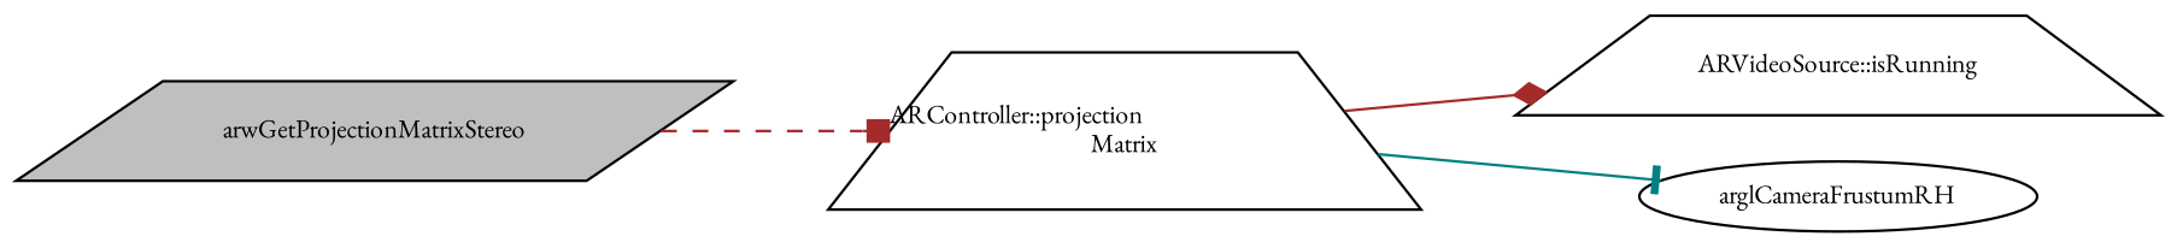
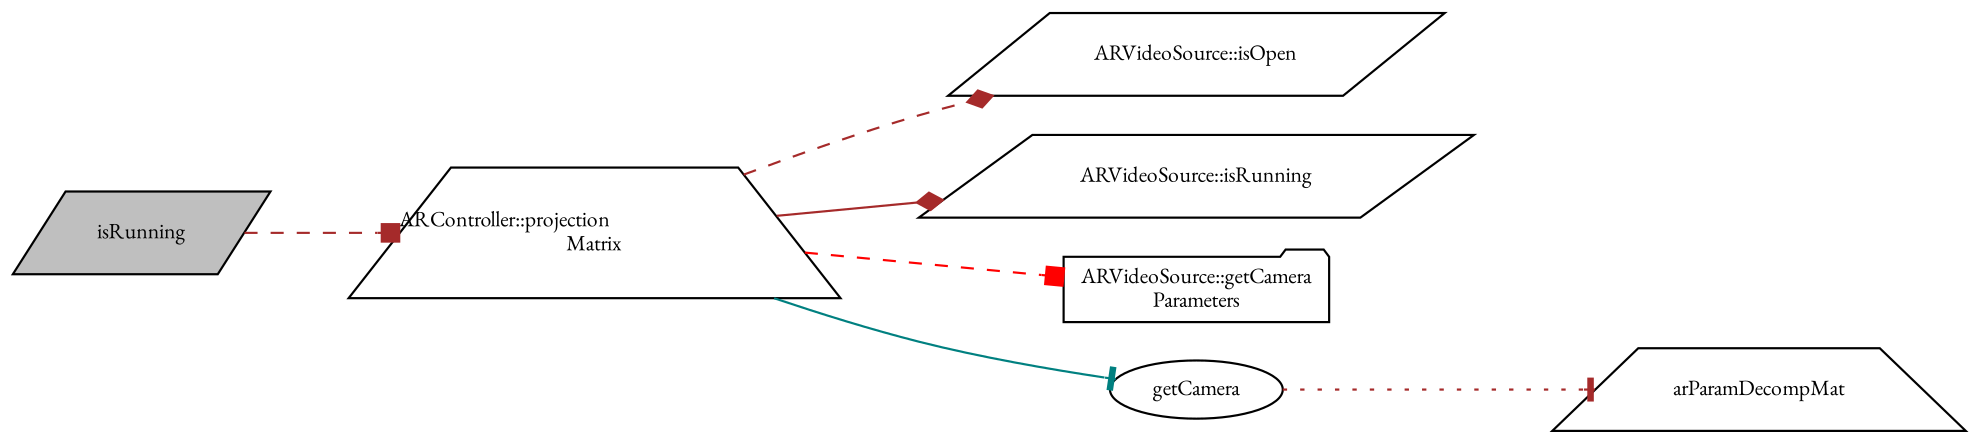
  digraph {
    fontname="EB Garamond"
    rankdir=LR
    node [color=black fillcolor=white fontname="EB Garamond" fontsize=10 shape=trapezium style=filled]
    edge [arrowhead=box color=brown fontname="EB Garamond" fontsize=10 labelfontname=Helvetica labelfontsize=10 style=dashed]
-   n1 [fillcolor=grey75 fontcolor=black height=0.2 label=arwGetProjectionMatrixStereo shape=parallelogram width=0.4]
+   n1 [fillcolor=grey75 fontcolor=black height=0.2 label=isRunning shape=parallelogram width=0.4]
    n2 [height=0.2 label="ARController::projection\lMatrix" width=0.4]
-   n4 [height=0.2 label="ARVideoSource::isRunning" width=0.4]
-   n6 [height=0.2 label=arglCameraFrustumRH shape=ellipse width=0.4]
+   n3 [height=0.2 label="ARVideoSource::isOpen" shape=parallelogram width=0.4]
+   n4 [height=0.2 label="ARVideoSource::isRunning" shape=parallelogram width=0.4]
+   n5 [height=0.2 label="ARVideoSource::getCamera\lParameters" shape=folder width=0.4]
+   n6 [height=0.2 label=getCamera shape=ellipse width=0.4]
+   n7 [height=0.2 label=arParamDecompMat width=0.4]
    n1 -> n2
+   n2 -> n3 [arrowhead=diamond]
    n2 -> n4 [arrowhead=diamond style=solid]
+   n2 -> n5 [color=red]
    n2 -> n6 [arrowhead=tee color=teal style=solid]
+   n6 -> n7 [arrowhead=tee style=dotted]
  }
